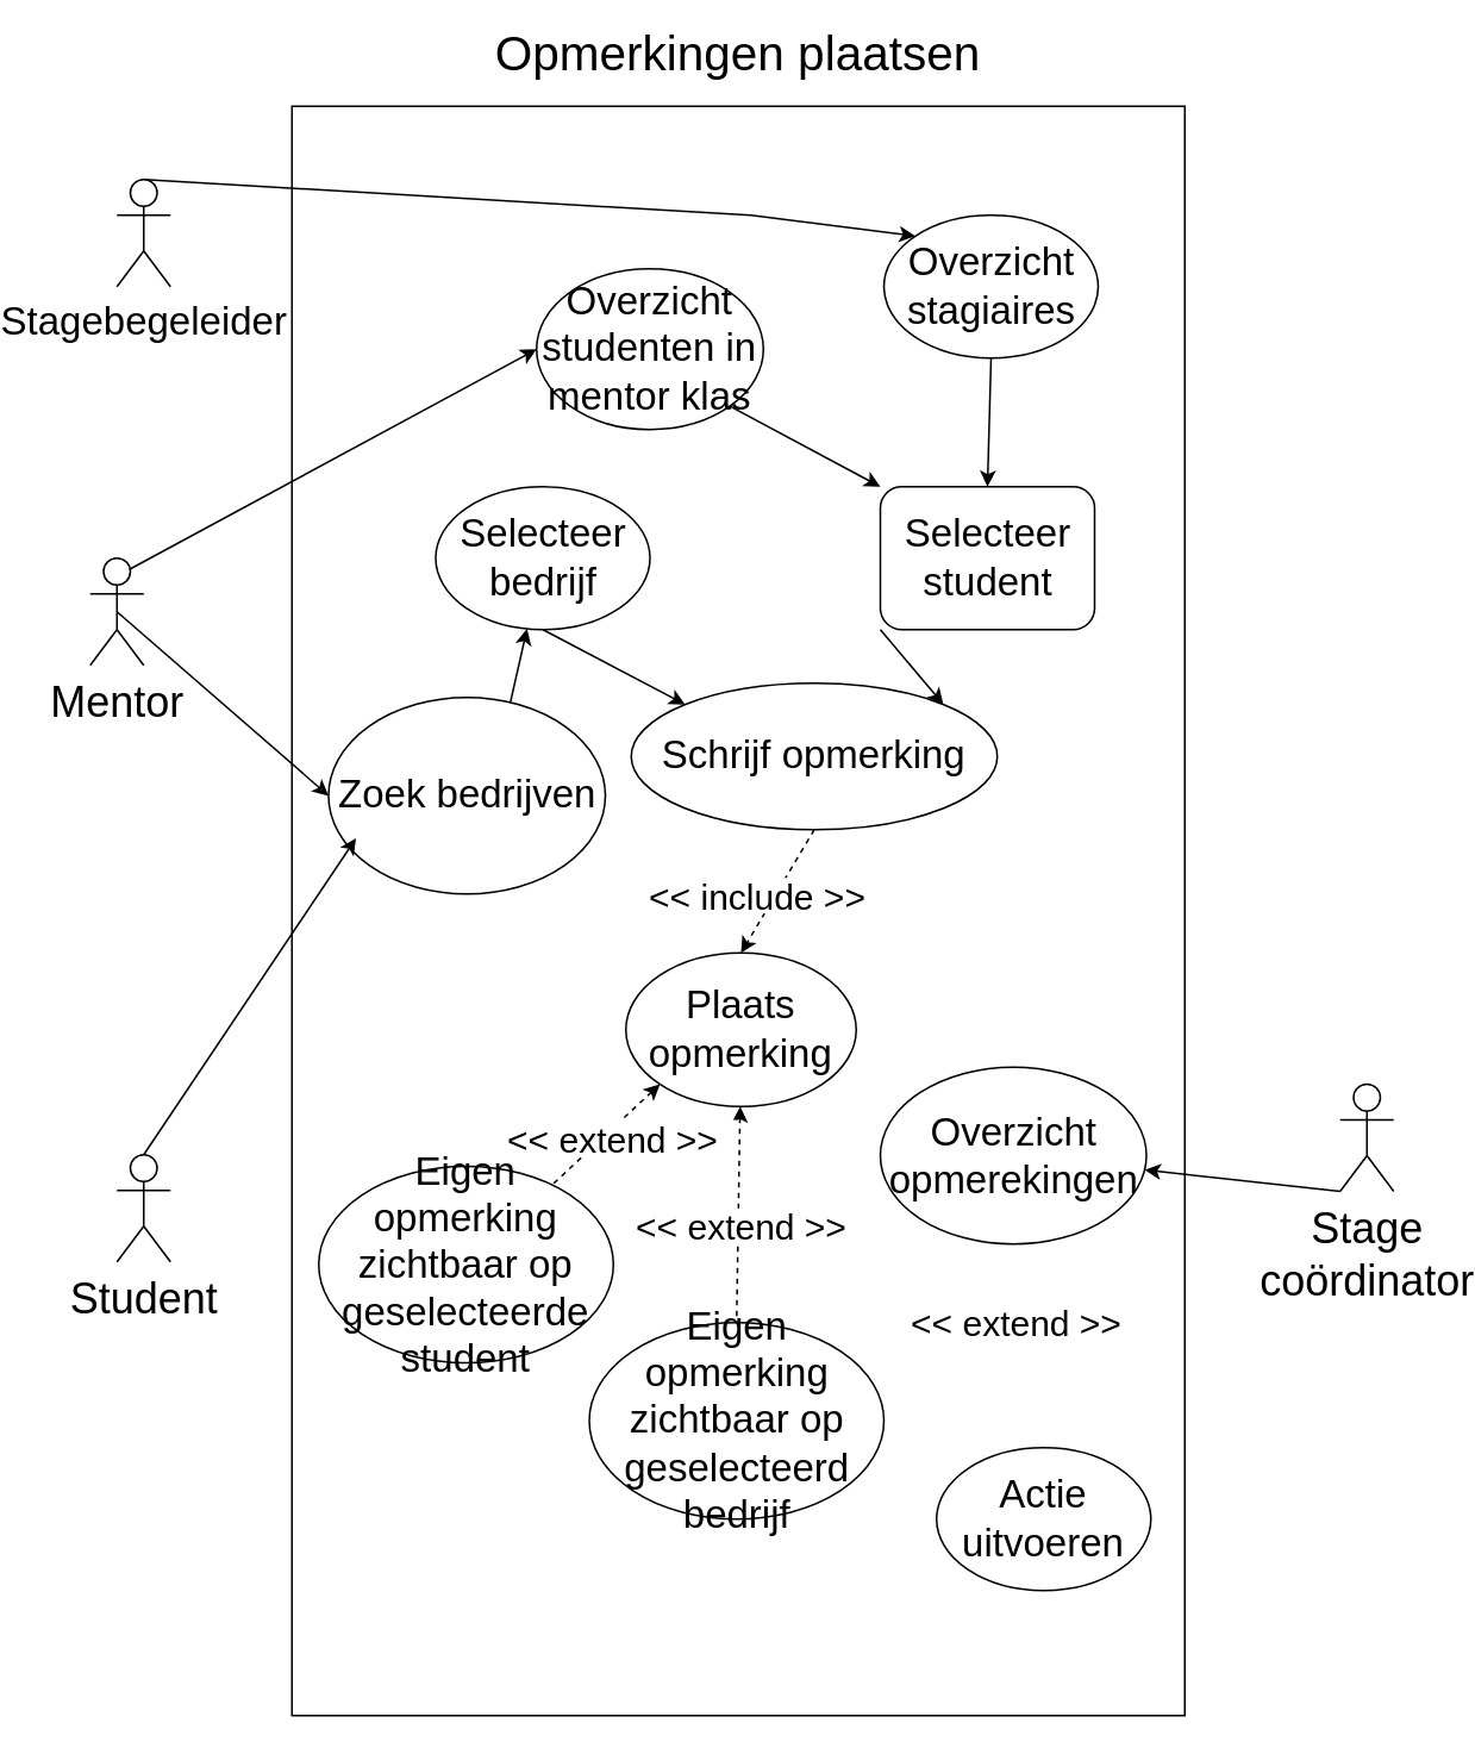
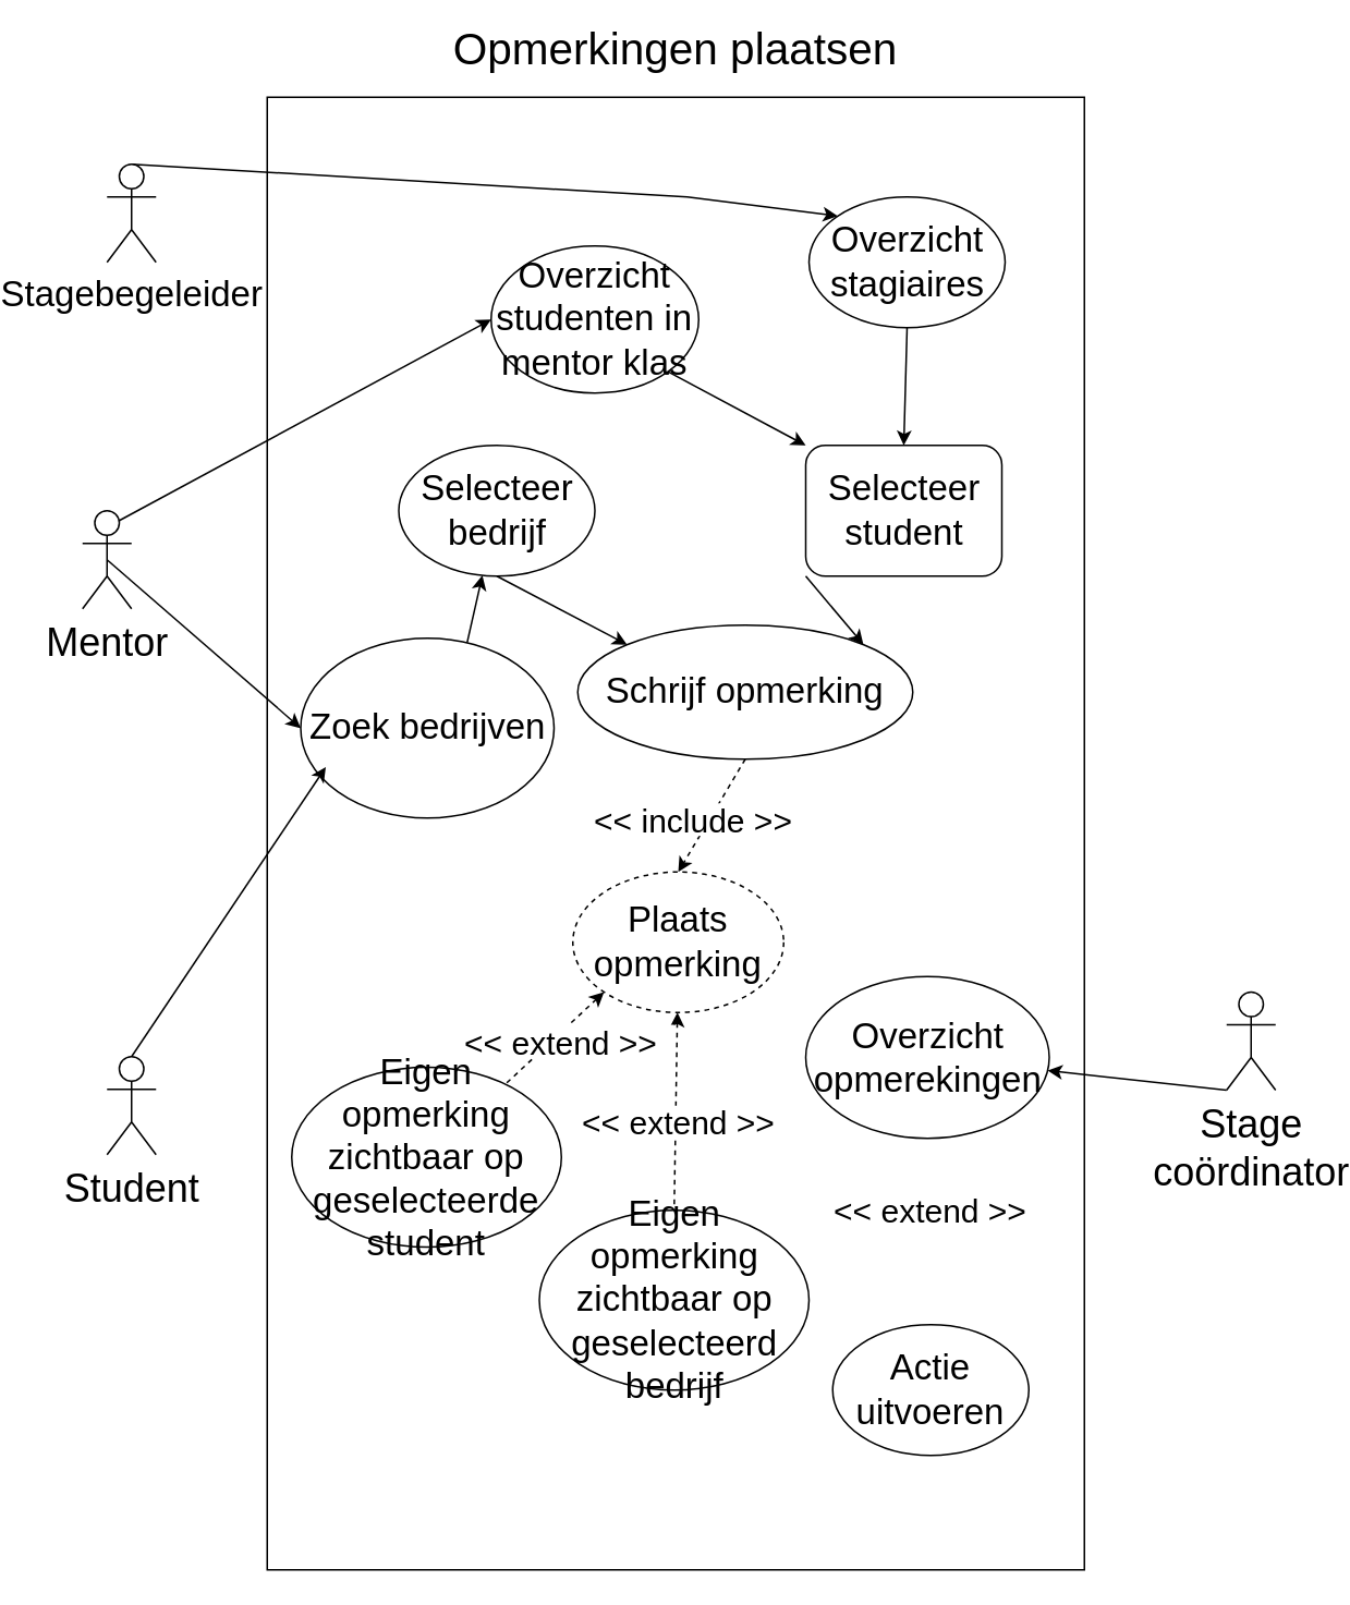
  <mxCell id="0" />
  <mxCell id="1" parent="0" />
  <mxCell id="2" value="&lt;font style=&quot;font-size: 24px&quot;&gt;Student&lt;/font&gt;" style="shape=umlActor;verticalLabelPosition=bottom;labelBackgroundColor=#ffffff;verticalAlign=top;html=1;outlineConnect=0;" parent="1" vertex="1"><mxGeometry x="35" y="646" width="30" height="60" as="geometry" /></mxCell>
  <mxCell id="3" value="" style="rounded=0;whiteSpace=wrap;html=1;" parent="1" vertex="1"><mxGeometry x="133" y="59" width="500" height="901" as="geometry" /></mxCell>
  <mxCell id="4" value="&lt;font style=&quot;font-size: 27px&quot;&gt;Opmerkingen plaatsen&lt;/font&gt;" style="text;html=1;strokeColor=none;fillColor=none;align=center;verticalAlign=middle;whiteSpace=wrap;rounded=0;" parent="1" vertex="1"><mxGeometry x="199" y="20" width="368" height="20" as="geometry" /></mxCell>
  <mxCell id="5" style="rounded=0;orthogonalLoop=1;jettySize=auto;html=1;exitX=0;exitY=1;exitDx=0;exitDy=0;exitPerimeter=0;" edge="1" parent="1" source="6" target="20"><mxGeometry relative="1" as="geometry" /></mxCell>
  <mxCell id="6" value="&lt;font style=&quot;font-size: 24px&quot;&gt;Stage &lt;br&gt;coördinator&lt;/font&gt;" style="shape=umlActor;verticalLabelPosition=bottom;labelBackgroundColor=#ffffff;verticalAlign=top;html=1;outlineConnect=0;" parent="1" vertex="1"><mxGeometry x="720" y="606.5" width="30" height="60" as="geometry" /></mxCell>
  <mxCell id="7" style="edgeStyle=none;rounded=0;orthogonalLoop=1;jettySize=auto;html=1;exitX=0.5;exitY=1;exitDx=0;exitDy=0;" parent="1" source="8" target="10" edge="1"><mxGeometry relative="1" as="geometry"><mxPoint x="320" y="510" as="sourcePoint" /></mxGeometry></mxCell>
  <mxCell id="8" value="&lt;font style=&quot;font-size: 22px&quot;&gt;Zoek bedrijven&lt;/font&gt;" style="ellipse;whiteSpace=wrap;html=1;" parent="1" vertex="1"><mxGeometry x="153.5" y="390" width="155" height="110" as="geometry" /></mxCell>
  <mxCell id="9" style="edgeStyle=none;rounded=0;orthogonalLoop=1;jettySize=auto;html=1;exitX=0.5;exitY=1;exitDx=0;exitDy=0;entryX=0;entryY=0;entryDx=0;entryDy=0;" edge="1" parent="1" source="10" target="17"><mxGeometry relative="1" as="geometry" /></mxCell>
  <mxCell id="10" value="&lt;span style=&quot;font-size: 22px&quot;&gt;Selecteer bedrijf&lt;/span&gt;" style="ellipse;whiteSpace=wrap;html=1;" parent="1" vertex="1"><mxGeometry x="213.5" y="272" width="120" height="80" as="geometry" /></mxCell>
  <mxCell id="11" style="rounded=0;orthogonalLoop=1;jettySize=auto;html=1;exitX=0.5;exitY=0.5;exitDx=0;exitDy=0;exitPerimeter=0;entryX=0;entryY=0.5;entryDx=0;entryDy=0;" edge="1" parent="1" source="12" target="8"><mxGeometry relative="1" as="geometry" /></mxCell>
  <mxCell id="12" value="&lt;font style=&quot;font-size: 24px&quot;&gt;Mentor&lt;/font&gt;" style="shape=umlActor;verticalLabelPosition=bottom;labelBackgroundColor=#ffffff;verticalAlign=top;html=1;outlineConnect=0;" parent="1" vertex="1"><mxGeometry x="20" y="312" width="30" height="60" as="geometry" /></mxCell>
  <mxCell id="13" style="edgeStyle=none;rounded=0;orthogonalLoop=1;jettySize=auto;html=1;exitX=0;exitY=0.5;exitDx=0;exitDy=0;startArrow=none;startFill=0;endArrow=classic;endFill=1;" parent="1" edge="1"><mxGeometry relative="1" as="geometry"><mxPoint x="321.5" y="150" as="sourcePoint" /><mxPoint x="321.5" y="150" as="targetPoint" /></mxGeometry></mxCell>
  <mxCell id="14" style="edgeStyle=none;rounded=0;orthogonalLoop=1;jettySize=auto;html=1;exitX=0.5;exitY=0;exitDx=0;exitDy=0;exitPerimeter=0;entryX=0;entryY=0;entryDx=0;entryDy=0;startArrow=none;startFill=0;endArrow=classic;endFill=1;" parent="1" source="15" target="26" edge="1"><mxGeometry relative="1" as="geometry"><Array as="points"><mxPoint x="390" y="120" /></Array><mxPoint x="423.926" y="121.716" as="targetPoint" /></mxGeometry></mxCell>
  <mxCell id="15" value="&lt;font style=&quot;font-size: 22px&quot;&gt;Stagebegeleider&lt;/font&gt;" style="shape=umlActor;verticalLabelPosition=bottom;labelBackgroundColor=#ffffff;verticalAlign=top;html=1;outlineConnect=0;fillColor=#ffffff;" parent="1" vertex="1"><mxGeometry x="35" y="100" width="30" height="60" as="geometry" /></mxCell>
  <mxCell id="16" style="edgeStyle=none;rounded=0;orthogonalLoop=1;jettySize=auto;html=1;exitX=0.5;exitY=1;exitDx=0;exitDy=0;entryX=0.5;entryY=0;entryDx=0;entryDy=0;startArrow=none;startFill=0;endArrow=classic;endFill=1;dashed=1;" parent="1" source="17" target="18" edge="1"><mxGeometry relative="1" as="geometry" /></mxCell>
  <mxCell id="17" value="&lt;font style=&quot;font-size: 22px&quot;&gt;Schrijf opmerking&lt;/font&gt;" style="ellipse;whiteSpace=wrap;html=1;fillColor=#ffffff;" parent="1" vertex="1"><mxGeometry x="323" y="382" width="205" height="82" as="geometry" /></mxCell>
- <mxCell id="18" value="&lt;font style=&quot;font-size: 22px&quot;&gt;Plaats opmerking&lt;/font&gt;" style="ellipse;whiteSpace=wrap;html=1;fillColor=#ffffff;" parent="1" vertex="1"><mxGeometry x="320" y="533" width="129" height="86" as="geometry" /></mxCell>
+ <mxCell id="18" value="&lt;font style=&quot;font-size: 22px&quot;&gt;Plaats opmerking&lt;/font&gt;" style="ellipse;whiteSpace=wrap;html=1;fillColor=#ffffff;dashed=1;" parent="1" vertex="1"><mxGeometry x="320" y="533" width="129" height="86" as="geometry" /></mxCell>
  <mxCell id="19" value="&lt;span style=&quot;font-size: 22px&quot;&gt;Eigen opmerking zichtbaar op geselecteerd bedrijf&lt;br&gt;&lt;/span&gt;" style="ellipse;whiteSpace=wrap;html=1;fillColor=#ffffff;" parent="1" vertex="1"><mxGeometry x="299.5" y="740" width="165" height="110" as="geometry" /></mxCell>
  <mxCell id="20" value="&lt;font style=&quot;font-size: 22px&quot;&gt;Overzicht opmerekingen&lt;/font&gt;" style="ellipse;whiteSpace=wrap;html=1;fillColor=#ffffff;" parent="1" vertex="1"><mxGeometry x="462.5" y="597" width="149" height="99" as="geometry" /></mxCell>
- <mxCell id="21" value="&lt;font style=&quot;font-size: 22px&quot;&gt;Actie uitvoeren&lt;/font&gt;" style="ellipse;whiteSpace=wrap;html=1;fillColor=#ffffff;" parent="1" vertex="1"><mxGeometry x="494" y="810" width="120" height="80" as="geometry" /></mxCell>
+ <mxCell id="21" value="&lt;font style=&quot;font-size: 22px&quot;&gt;Actie uitvoeren&lt;/font&gt;" style="ellipse;whiteSpace=wrap;html=1;fillColor=#ffffff;" parent="1" vertex="1"><mxGeometry x="479" y="810" width="120" height="80" as="geometry" /></mxCell>
  <mxCell id="22" value="&lt;font style=&quot;font-size: 20px&quot;&gt;&amp;lt;&amp;lt; include &amp;gt;&amp;gt;&lt;/font&gt;" style="text;html=1;strokeColor=none;fillColor=#ffffff;align=center;verticalAlign=middle;whiteSpace=wrap;rounded=0;" parent="1" vertex="1"><mxGeometry x="324.5" y="491" width="138" height="20" as="geometry" /></mxCell>
  <mxCell id="23" style="edgeStyle=none;rounded=0;orthogonalLoop=1;jettySize=auto;html=1;exitX=0;exitY=1;exitDx=0;exitDy=0;dashed=1;startArrow=classic;startFill=1;endArrow=none;endFill=0;" parent="1" source="18" target="30" edge="1"><mxGeometry relative="1" as="geometry"><mxPoint x="336.5" y="738" as="sourcePoint" /></mxGeometry></mxCell>
  <mxCell id="24" style="edgeStyle=none;rounded=0;orthogonalLoop=1;jettySize=auto;html=1;entryX=0.5;entryY=0;entryDx=0;entryDy=0;startArrow=classic;startFill=1;endArrow=none;endFill=0;dashed=1;" parent="1" source="18" target="19" edge="1"><mxGeometry relative="1" as="geometry"><mxPoint x="384.5" y="770" as="sourcePoint" /></mxGeometry></mxCell>
  <mxCell id="25" style="edgeStyle=none;rounded=0;orthogonalLoop=1;jettySize=auto;html=1;exitX=0.5;exitY=1;exitDx=0;exitDy=0;entryX=0.5;entryY=0;entryDx=0;entryDy=0;startArrow=none;startFill=0;endArrow=classic;endFill=1;" parent="1" source="26" target="28" edge="1"><mxGeometry relative="1" as="geometry" /></mxCell>
  <mxCell id="26" value="&lt;font style=&quot;font-size: 22px&quot;&gt;Overzicht stagiaires&lt;/font&gt;" style="ellipse;whiteSpace=wrap;html=1;fillColor=#ffffff;" parent="1" vertex="1"><mxGeometry x="464.5" y="120" width="120" height="80" as="geometry" /></mxCell>
  <mxCell id="27" style="edgeStyle=none;rounded=0;orthogonalLoop=1;jettySize=auto;html=1;exitX=0;exitY=1;exitDx=0;exitDy=0;entryX=1;entryY=0;entryDx=0;entryDy=0;startArrow=none;startFill=0;endArrow=classic;endFill=1;" parent="1" source="28" target="17" edge="1"><mxGeometry relative="1" as="geometry" /></mxCell>
  <mxCell id="28" value="&lt;font style=&quot;font-size: 22px&quot;&gt;Selecteer student&lt;/font&gt;" style="whiteSpace=wrap;html=1;fillColor=#ffffff;rounded=1;" parent="1" vertex="1"><mxGeometry x="462.5" y="272" width="120" height="80" as="geometry" /></mxCell>
  <mxCell id="29" value="&lt;font style=&quot;font-size: 20px&quot;&gt;&amp;lt;&amp;lt; extend&amp;nbsp;&amp;gt;&amp;gt;&lt;/font&gt;" style="text;html=1;strokeColor=none;fillColor=#ffffff;align=center;verticalAlign=middle;whiteSpace=wrap;rounded=0;" parent="1" vertex="1"><mxGeometry x="470" y="730" width="138" height="20" as="geometry" /></mxCell>
  <mxCell id="30" value="&lt;span style=&quot;font-size: 22px&quot;&gt;Eigen opmerking zichtbaar op geselecteerde student&lt;br&gt;&lt;/span&gt;" style="ellipse;whiteSpace=wrap;html=1;fillColor=#ffffff;" parent="1" vertex="1"><mxGeometry x="148" y="652.5" width="165" height="110" as="geometry" /></mxCell>
  <mxCell id="31" value="&lt;font style=&quot;font-size: 20px&quot;&gt;&amp;lt;&amp;lt; extend&amp;nbsp;&amp;gt;&amp;gt;&lt;/font&gt;" style="text;html=1;strokeColor=none;fillColor=#ffffff;align=center;verticalAlign=middle;whiteSpace=wrap;rounded=0;" parent="1" vertex="1"><mxGeometry x="315.5" y="676" width="138" height="20" as="geometry" /></mxCell>
  <mxCell id="32" value="&lt;font style=&quot;font-size: 20px&quot;&gt;&amp;lt;&amp;lt; extend&amp;nbsp;&amp;gt;&amp;gt;&lt;/font&gt;" style="text;html=1;strokeColor=none;fillColor=#ffffff;align=center;verticalAlign=middle;whiteSpace=wrap;rounded=0;" parent="1" vertex="1"><mxGeometry x="244" y="626.5" width="138" height="20" as="geometry" /></mxCell>
  <mxCell id="33" style="edgeStyle=none;rounded=0;orthogonalLoop=1;jettySize=auto;html=1;exitX=0.5;exitY=0;exitDx=0;exitDy=0;exitPerimeter=0;entryX=0.099;entryY=0.717;entryDx=0;entryDy=0;entryPerimeter=0;" edge="1" parent="1" source="2" target="8"><mxGeometry relative="1" as="geometry" /></mxCell>
  <mxCell id="34" style="edgeStyle=none;rounded=0;orthogonalLoop=1;jettySize=auto;html=1;exitX=1;exitY=1;exitDx=0;exitDy=0;entryX=0;entryY=0;entryDx=0;entryDy=0;" edge="1" parent="1" source="35" target="28"><mxGeometry relative="1" as="geometry" /></mxCell>
  <mxCell id="35" value="&lt;font style=&quot;font-size: 22px&quot;&gt;Overzicht studenten in mentor klas&lt;/font&gt;" style="ellipse;whiteSpace=wrap;html=1;fillColor=#ffffff;" vertex="1" parent="1"><mxGeometry x="270" y="150" width="127" height="90" as="geometry" /></mxCell>
  <mxCell id="36" style="edgeStyle=none;rounded=0;orthogonalLoop=1;jettySize=auto;html=1;exitX=0.75;exitY=0.1;exitDx=0;exitDy=0;exitPerimeter=0;entryX=0;entryY=0.5;entryDx=0;entryDy=0;" edge="1" parent="1" source="12" target="35"><mxGeometry relative="1" as="geometry"><mxPoint x="42.5" y="318" as="sourcePoint" /><mxPoint x="464.5" y="160" as="targetPoint" /></mxGeometry></mxCell>
